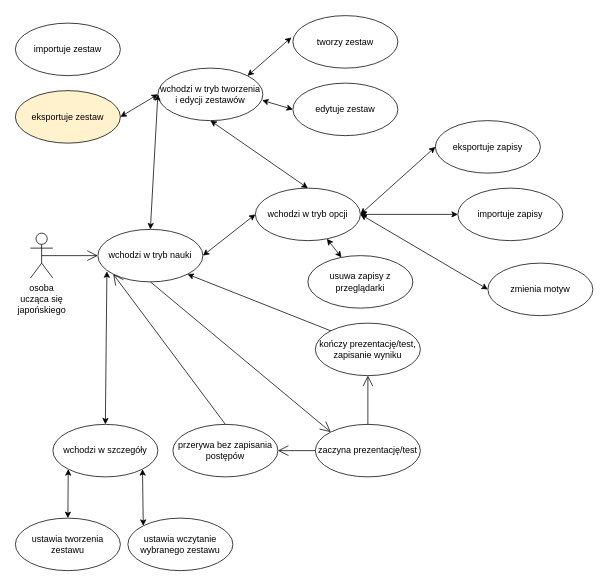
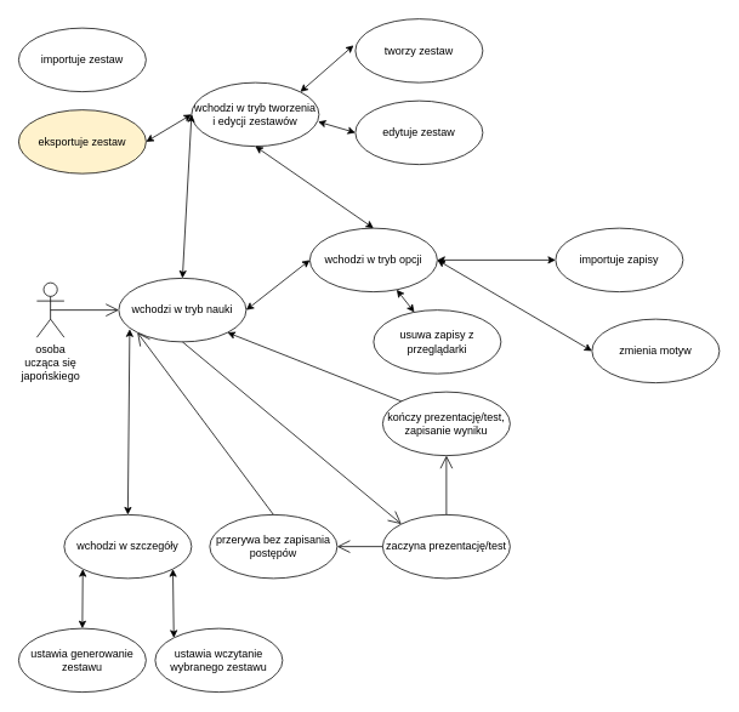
  <mxCell id="0" />
  <mxCell id="1" parent="0" />
  <mxCell id="2" value="&lt;div&gt;osoba&lt;br&gt;&lt;/div&gt;&lt;div&gt;ucząca się&lt;br&gt;&lt;/div&gt;&lt;div&gt;japońskiego&lt;/div&gt;" style="shape=umlActor;verticalLabelPosition=bottom;verticalAlign=top;html=1;" vertex="1" parent="1"><mxGeometry x="40" y="310" width="30" height="60" as="geometry" /></mxCell>
  <mxCell id="3" value="wchodzi w tryb nauki" style="ellipse;whiteSpace=wrap;html=1;" vertex="1" parent="1"><mxGeometry x="130" y="305" width="140" height="70" as="geometry" /></mxCell>
  <mxCell id="4" value="wchodzi w tryb opcji" style="ellipse;whiteSpace=wrap;html=1;" vertex="1" parent="1"><mxGeometry x="340" y="250" width="140" height="70" as="geometry" /></mxCell>
  <mxCell id="5" value="wchodzi w tryb tworzenia i edycji zestawów" style="ellipse;whiteSpace=wrap;html=1;" vertex="1" parent="1"><mxGeometry x="210" y="90" width="140" height="70" as="geometry" /></mxCell>
  <mxCell id="6" value="" style="endArrow=open;endFill=1;endSize=12;html=1;exitX=0.5;exitY=0.5;exitDx=0;exitDy=0;exitPerimeter=0;entryX=0;entryY=0.5;entryDx=0;entryDy=0;" edge="1" parent="1" source="2" target="3"><mxGeometry width="160" relative="1" as="geometry"><mxPoint x="90" y="310" as="sourcePoint" /><mxPoint x="250" y="310" as="targetPoint" /></mxGeometry></mxCell>
  <mxCell id="7" value="" style="endArrow=open;endFill=1;endSize=12;html=1;exitX=0.5;exitY=1;exitDx=0;exitDy=0;entryX=0;entryY=0;entryDx=0;entryDy=0;" edge="1" parent="1" source="3" target="11"><mxGeometry width="160" relative="1" as="geometry"><mxPoint x="100" y="564" as="sourcePoint" /><mxPoint x="260" y="564" as="targetPoint" /></mxGeometry></mxCell>
  <mxCell id="8" value="" style="endArrow=classic;startArrow=classic;html=1;exitX=1;exitY=0.5;exitDx=0;exitDy=0;entryX=0;entryY=0.5;entryDx=0;entryDy=0;" edge="1" parent="1" source="3" target="4"><mxGeometry width="50" height="50" relative="1" as="geometry"><mxPoint x="150" y="480" as="sourcePoint" /><mxPoint x="200" y="430" as="targetPoint" /></mxGeometry></mxCell>
  <mxCell id="9" value="" style="endArrow=classic;startArrow=classic;html=1;exitX=0.5;exitY=0;exitDx=0;exitDy=0;entryX=0;entryY=0.5;entryDx=0;entryDy=0;" edge="1" parent="1" source="3" target="5"><mxGeometry width="50" height="50" relative="1" as="geometry"><mxPoint x="200" y="240" as="sourcePoint" /><mxPoint x="250" y="190" as="targetPoint" /></mxGeometry></mxCell>
  <mxCell id="10" value="" style="endArrow=classic;startArrow=classic;html=1;entryX=0.5;entryY=1;entryDx=0;entryDy=0;exitX=0.5;exitY=0;exitDx=0;exitDy=0;" edge="1" parent="1" source="4" target="5"><mxGeometry width="50" height="50" relative="1" as="geometry"><mxPoint x="190" y="550" as="sourcePoint" /><mxPoint x="240" y="500" as="targetPoint" /></mxGeometry></mxCell>
  <mxCell id="11" value="zaczyna prezentację/test" style="ellipse;whiteSpace=wrap;html=1;" vertex="1" parent="1"><mxGeometry x="420" y="565" width="140" height="70" as="geometry" /></mxCell>
  <mxCell id="12" value="wchodzi w szczegóły" style="ellipse;whiteSpace=wrap;html=1;" vertex="1" parent="1"><mxGeometry x="70" y="565" width="140" height="70" as="geometry" /></mxCell>
- <mxCell id="13" value="ustawia tworzenia zestawu" style="ellipse;whiteSpace=wrap;html=1;" vertex="1" parent="1"><mxGeometry x="20" y="690" width="140" height="70" as="geometry" /></mxCell>
+ <mxCell id="13" value="ustawia generowanie zestawu" style="ellipse;whiteSpace=wrap;html=1;" vertex="1" parent="1"><mxGeometry x="20" y="690" width="140" height="70" as="geometry" /></mxCell>
  <mxCell id="14" value="ustawia wczytanie wybranego zestawu" style="ellipse;whiteSpace=wrap;html=1;" vertex="1" parent="1"><mxGeometry x="170" y="690" width="140" height="70" as="geometry" /></mxCell>
  <mxCell id="15" value="" style="endArrow=classic;startArrow=classic;html=1;entryX=0.086;entryY=0.8;entryDx=0;entryDy=0;entryPerimeter=0;exitX=0.5;exitY=0;exitDx=0;exitDy=0;" edge="1" parent="1" source="12" target="3"><mxGeometry width="50" height="50" relative="1" as="geometry"><mxPoint x="60" y="520" as="sourcePoint" /><mxPoint x="110" y="470" as="targetPoint" /></mxGeometry></mxCell>
  <mxCell id="16" value="" style="endArrow=classic;startArrow=classic;html=1;entryX=0;entryY=1;entryDx=0;entryDy=0;exitX=0.5;exitY=0;exitDx=0;exitDy=0;" edge="1" parent="1" source="13" target="12"><mxGeometry width="50" height="50" relative="1" as="geometry"><mxPoint x="70" y="700" as="sourcePoint" /><mxPoint x="120" y="650" as="targetPoint" /></mxGeometry></mxCell>
  <mxCell id="17" value="" style="endArrow=classic;startArrow=classic;html=1;entryX=1;entryY=1;entryDx=0;entryDy=0;exitX=0;exitY=0;exitDx=0;exitDy=0;" edge="1" parent="1" source="14" target="12"><mxGeometry width="50" height="50" relative="1" as="geometry"><mxPoint x="260" y="730" as="sourcePoint" /><mxPoint x="290" y="650" as="targetPoint" /></mxGeometry></mxCell>
  <mxCell id="18" value="przerywa bez zapisania postępów" style="ellipse;whiteSpace=wrap;html=1;" vertex="1" parent="1"><mxGeometry x="230" y="565" width="140" height="70" as="geometry" /></mxCell>
  <mxCell id="19" value="" style="endArrow=open;endFill=1;endSize=12;html=1;exitX=0;exitY=0.5;exitDx=0;exitDy=0;entryX=1;entryY=0.5;entryDx=0;entryDy=0;" edge="1" parent="1" source="11" target="18"><mxGeometry width="160" relative="1" as="geometry"><mxPoint x="380" y="670" as="sourcePoint" /><mxPoint x="540" y="670" as="targetPoint" /></mxGeometry></mxCell>
  <mxCell id="20" value="" style="endArrow=open;endFill=1;endSize=12;html=1;exitX=0.5;exitY=0;exitDx=0;exitDy=0;entryX=0;entryY=1;entryDx=0;entryDy=0;" edge="1" parent="1" source="18" target="3"><mxGeometry width="160" relative="1" as="geometry"><mxPoint x="180" y="500" as="sourcePoint" /><mxPoint x="340" y="500" as="targetPoint" /></mxGeometry></mxCell>
  <mxCell id="21" value="kończy prezentację/test, zapisanie wyniku" style="ellipse;whiteSpace=wrap;html=1;" vertex="1" parent="1"><mxGeometry x="420" y="430" width="140" height="70" as="geometry" /></mxCell>
  <mxCell id="22" value="" style="endArrow=open;endFill=1;endSize=12;html=1;exitX=0.5;exitY=0;exitDx=0;exitDy=0;entryX=0.5;entryY=1;entryDx=0;entryDy=0;" edge="1" parent="1" source="11" target="21"><mxGeometry width="160" relative="1" as="geometry"><mxPoint x="370" y="660" as="sourcePoint" /><mxPoint x="530" y="660" as="targetPoint" /></mxGeometry></mxCell>
  <mxCell id="23" value="" style="endArrow=classic;html=1;entryX=1;entryY=1;entryDx=0;entryDy=0;exitX=0;exitY=0;exitDx=0;exitDy=0;" edge="1" parent="1" source="21" target="3"><mxGeometry width="50" height="50" relative="1" as="geometry"><mxPoint x="400" y="700" as="sourcePoint" /><mxPoint x="450" y="650" as="targetPoint" /></mxGeometry></mxCell>
  <mxCell id="24" value="zmienia motyw" style="ellipse;whiteSpace=wrap;html=1;" vertex="1" parent="1"><mxGeometry x="650" y="350" width="140" height="70" as="geometry" /></mxCell>
  <mxCell id="25" value="" style="endArrow=classic;startArrow=classic;html=1;exitX=1;exitY=0.5;exitDx=0;exitDy=0;entryX=0;entryY=0.5;entryDx=0;entryDy=0;" edge="1" parent="1" source="4" target="24"><mxGeometry width="50" height="50" relative="1" as="geometry"><mxPoint x="510" y="370" as="sourcePoint" /><mxPoint x="560" y="320" as="targetPoint" /></mxGeometry></mxCell>
  <mxCell id="26" value="tworzy zestaw" style="ellipse;whiteSpace=wrap;html=1;" vertex="1" parent="1"><mxGeometry x="390" y="20" width="140" height="70" as="geometry" /></mxCell>
  <mxCell id="27" value="edytuje zestaw" style="ellipse;whiteSpace=wrap;html=1;" vertex="1" parent="1"><mxGeometry x="390" y="110" width="140" height="70" as="geometry" /></mxCell>
  <mxCell id="28" value="importuje zestaw" style="ellipse;whiteSpace=wrap;html=1;" vertex="1" parent="1"><mxGeometry x="20" y="30" width="140" height="70" as="geometry" /></mxCell>
  <mxCell id="29" value="eksportuje zestaw" style="ellipse;whiteSpace=wrap;html=1;fillColor=#fff2cc;" vertex="1" parent="1"><mxGeometry x="20" y="120" width="140" height="70" as="geometry" /></mxCell>
  <mxCell id="30" value="usuwa zapisy z przeglądarki" style="ellipse;whiteSpace=wrap;html=1;" vertex="1" parent="1"><mxGeometry x="410" y="340" width="140" height="70" as="geometry" /></mxCell>
- <mxCell id="31" value="eksportuje zapisy" style="ellipse;whiteSpace=wrap;html=1;" vertex="1" parent="1"><mxGeometry x="580" y="160" width="140" height="70" as="geometry" /></mxCell>
  <mxCell id="32" value="importuje zapisy" style="ellipse;whiteSpace=wrap;html=1;" vertex="1" parent="1"><mxGeometry x="610" y="250" width="140" height="70" as="geometry" /></mxCell>
  <mxCell id="33" value="" style="endArrow=classic;startArrow=classic;html=1;entryX=0;entryY=0.5;entryDx=0;entryDy=0;exitX=1;exitY=0.5;exitDx=0;exitDy=0;" edge="1" parent="1" source="29" target="5"><mxGeometry width="50" height="50" relative="1" as="geometry"><mxPoint x="120" y="260" as="sourcePoint" /><mxPoint x="170" y="210" as="targetPoint" /></mxGeometry></mxCell>
  <mxCell id="34" value="" style="endArrow=classic;startArrow=classic;html=1;exitX=1;exitY=0;exitDx=0;exitDy=0;entryX=-0.014;entryY=0.414;entryDx=0;entryDy=0;entryPerimeter=0;" edge="1" parent="1" source="5" target="26"><mxGeometry width="50" height="50" relative="1" as="geometry"><mxPoint x="260" y="80" as="sourcePoint" /><mxPoint x="310" y="30" as="targetPoint" /></mxGeometry></mxCell>
  <mxCell id="35" value="" style="endArrow=classic;startArrow=classic;html=1;exitX=0.993;exitY=0.614;exitDx=0;exitDy=0;exitPerimeter=0;entryX=0;entryY=0.5;entryDx=0;entryDy=0;" edge="1" parent="1" source="5" target="27"><mxGeometry width="50" height="50" relative="1" as="geometry"><mxPoint x="240" y="80" as="sourcePoint" /><mxPoint x="290" y="30" as="targetPoint" /></mxGeometry></mxCell>
  <mxCell id="36" value="" style="endArrow=classic;startArrow=classic;html=1;entryX=0;entryY=0.5;entryDx=0;entryDy=0;exitX=1;exitY=0.5;exitDx=0;exitDy=0;" edge="1" parent="1" source="4" target="32"><mxGeometry width="50" height="50" relative="1" as="geometry"><mxPoint x="260" y="270" as="sourcePoint" /><mxPoint x="310" y="220" as="targetPoint" /></mxGeometry></mxCell>
- <mxCell id="37" value="" style="endArrow=classic;startArrow=classic;html=1;entryX=0;entryY=0.5;entryDx=0;entryDy=0;exitX=1;exitY=0.5;exitDx=0;exitDy=0;" edge="1" parent="1" source="4" target="31"><mxGeometry width="50" height="50" relative="1" as="geometry"><mxPoint x="250" y="290" as="sourcePoint" /><mxPoint x="300" y="240" as="targetPoint" /></mxGeometry></mxCell>
  <mxCell id="38" value="" style="endArrow=classic;startArrow=classic;html=1;" edge="1" parent="1" source="30" target="4"><mxGeometry width="50" height="50" relative="1" as="geometry"><mxPoint x="360" y="400" as="sourcePoint" /><mxPoint x="410" y="350" as="targetPoint" /></mxGeometry></mxCell>
